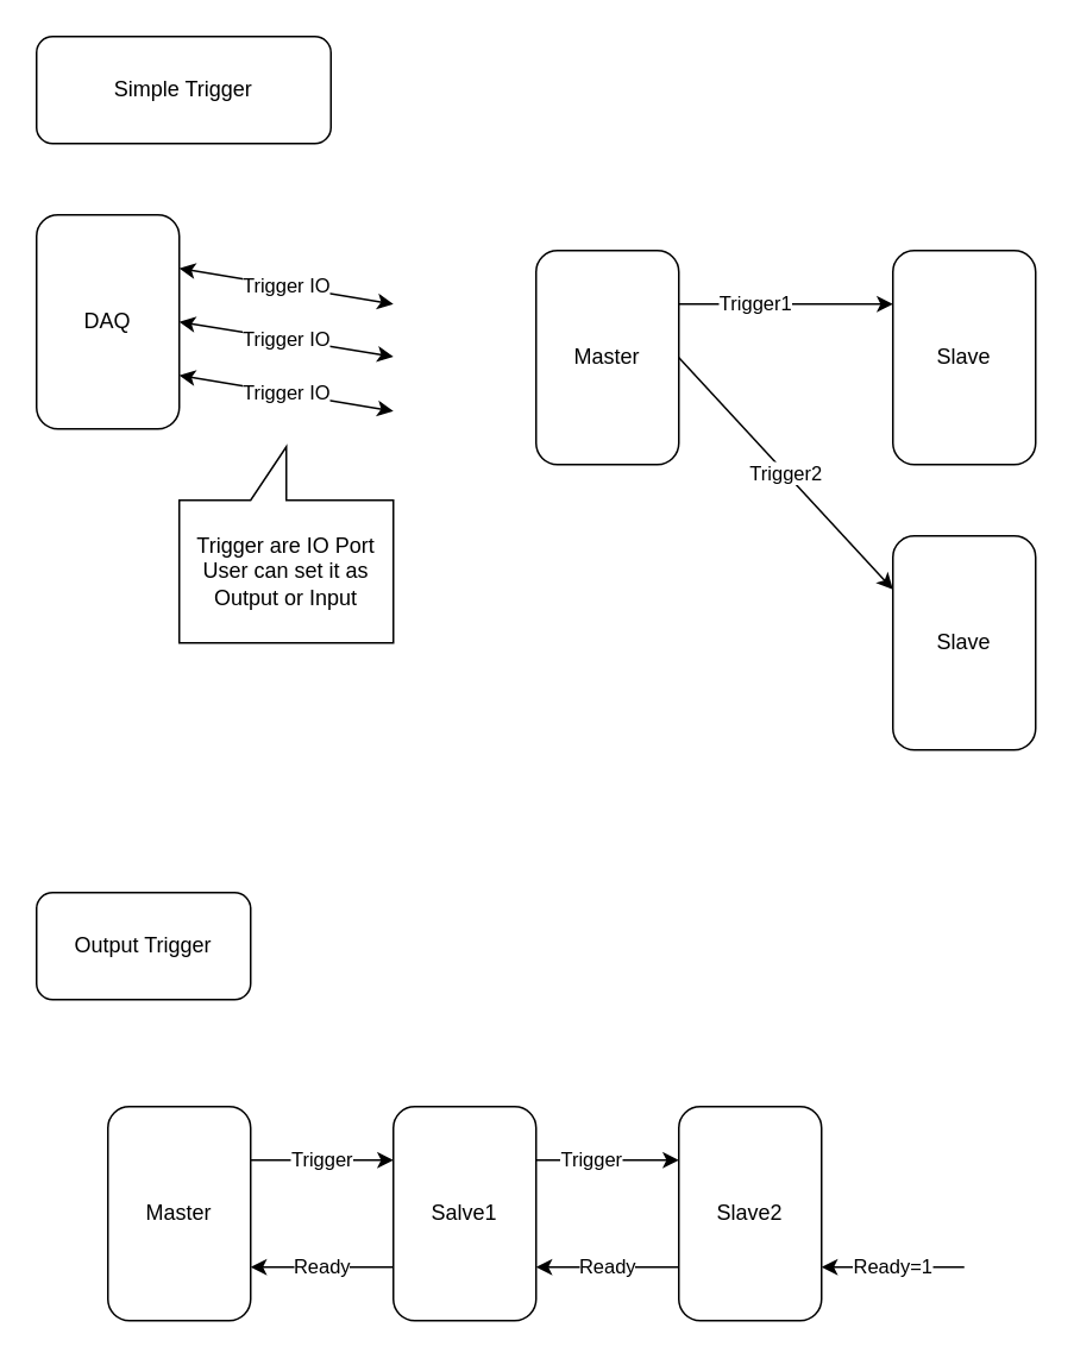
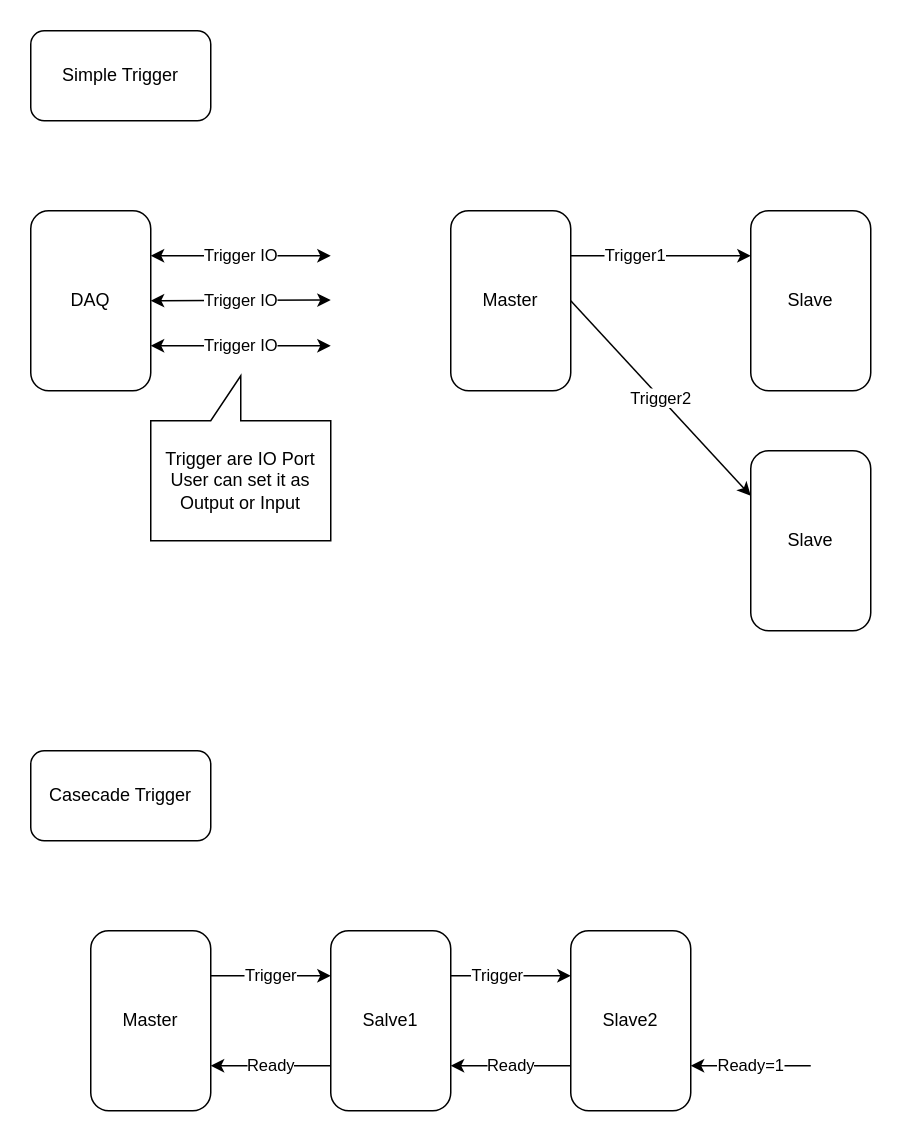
  <mxCell id="0" />
  <mxCell id="1" parent="0" />
- <mxCell id="2" value="Output Trigger" style="rounded=1;whiteSpace=wrap;html=1;" vertex="1" parent="1"><mxGeometry x="20" y="500" width="120" height="60" as="geometry" /></mxCell>
- <mxCell id="3" value="Simple Trigger" style="rounded=1;whiteSpace=wrap;html=1;" vertex="1" parent="1"><mxGeometry x="20" y="20" width="165" height="60" as="geometry" /></mxCell>
+ <mxCell id="2" value="Casecade Trigger" style="rounded=1;whiteSpace=wrap;html=1;" vertex="1" parent="1"><mxGeometry x="20" y="500" width="120" height="60" as="geometry" /></mxCell>
+ <mxCell id="3" value="Simple Trigger" style="rounded=1;whiteSpace=wrap;html=1;" vertex="1" parent="1"><mxGeometry x="20" y="20" width="120" height="60" as="geometry" /></mxCell>
  <mxCell id="4" style="edgeStyle=none;html=1;exitX=1;exitY=0.25;exitDx=0;exitDy=0;entryX=0;entryY=0.25;entryDx=0;entryDy=0;" edge="1" parent="1" source="7" target="8"><mxGeometry relative="1" as="geometry" /></mxCell>
  <mxCell id="5" value="Trigger1" style="edgeLabel;html=1;align=center;verticalAlign=middle;resizable=0;points=[];" vertex="1" connectable="0" parent="4"><mxGeometry x="-0.301" y="1" relative="1" as="geometry"><mxPoint as="offset" /></mxGeometry></mxCell>
  <mxCell id="6" value="Trigger2" style="edgeStyle=none;html=1;exitX=1;exitY=0.5;exitDx=0;exitDy=0;entryX=0;entryY=0.25;entryDx=0;entryDy=0;" edge="1" parent="1" source="7" target="9"><mxGeometry relative="1" as="geometry" /></mxCell>
  <mxCell id="7" value="Master" style="rounded=1;whiteSpace=wrap;html=1;" vertex="1" parent="1"><mxGeometry x="300" y="140" width="80" height="120" as="geometry" /></mxCell>
  <mxCell id="8" value="Slave" style="rounded=1;whiteSpace=wrap;html=1;" vertex="1" parent="1"><mxGeometry x="500" y="140" width="80" height="120" as="geometry" /></mxCell>
  <mxCell id="9" value="Slave" style="rounded=1;whiteSpace=wrap;html=1;" vertex="1" parent="1"><mxGeometry x="500" y="300" width="80" height="120" as="geometry" /></mxCell>
  <mxCell id="10" value="Trigger IO" style="edgeStyle=none;html=1;exitX=1;exitY=0.25;exitDx=0;exitDy=0;endArrow=classic;endFill=1;startArrow=classic;startFill=1;" edge="1" parent="1" source="11"><mxGeometry relative="1" as="geometry"><mxPoint x="220" y="170" as="targetPoint" /></mxGeometry></mxCell>
- <mxCell id="11" value="DAQ" style="rounded=1;whiteSpace=wrap;html=1;" vertex="1" parent="1"><mxGeometry x="20" y="120" width="80" height="120" as="geometry" /></mxCell>
+ <mxCell id="11" value="DAQ" style="rounded=1;whiteSpace=wrap;html=1;" vertex="1" parent="1"><mxGeometry x="20" y="140" width="80" height="120" as="geometry" /></mxCell>
  <mxCell id="12" value="Trigger IO" style="edgeStyle=none;html=1;exitX=1;exitY=0.5;exitDx=0;exitDy=0;endArrow=classic;endFill=1;startArrow=classic;startFill=1;" edge="1" parent="1" source="11"><mxGeometry relative="1" as="geometry"><mxPoint x="220" y="199.5" as="targetPoint" /><mxPoint x="140" y="199.5" as="sourcePoint" /></mxGeometry></mxCell>
  <mxCell id="13" value="Trigger IO" style="edgeStyle=none;html=1;exitX=1;exitY=0.75;exitDx=0;exitDy=0;endArrow=classic;endFill=1;startArrow=classic;startFill=1;" edge="1" parent="1" source="11"><mxGeometry relative="1" as="geometry"><mxPoint x="220" y="230" as="targetPoint" /><mxPoint x="140" y="230" as="sourcePoint" /></mxGeometry></mxCell>
  <mxCell id="14" value="Trigger are IO Port&lt;br&gt;User can set it as Output or Input" style="shape=callout;whiteSpace=wrap;html=1;perimeter=calloutPerimeter;direction=west;" vertex="1" parent="1"><mxGeometry x="100" y="250" width="120" height="110" as="geometry" /></mxCell>
  <mxCell id="15" value="Trigger" style="edgeStyle=none;html=1;exitX=1;exitY=0.25;exitDx=0;exitDy=0;entryX=0;entryY=0.25;entryDx=0;entryDy=0;startArrow=none;startFill=0;endArrow=classic;endFill=1;" edge="1" parent="1" source="16" target="20"><mxGeometry relative="1" as="geometry" /></mxCell>
  <mxCell id="16" value="Master" style="rounded=1;whiteSpace=wrap;html=1;" vertex="1" parent="1"><mxGeometry x="60" y="620" width="80" height="120" as="geometry" /></mxCell>
  <mxCell id="17" style="edgeStyle=none;html=1;exitX=1;exitY=0.25;exitDx=0;exitDy=0;entryX=0;entryY=0.25;entryDx=0;entryDy=0;startArrow=none;startFill=0;endArrow=classic;endFill=1;" edge="1" parent="1" source="20" target="22"><mxGeometry relative="1" as="geometry" /></mxCell>
  <mxCell id="18" value="Trigger" style="edgeLabel;html=1;align=center;verticalAlign=middle;resizable=0;points=[];" vertex="1" connectable="0" parent="17"><mxGeometry x="-0.252" y="1" relative="1" as="geometry"><mxPoint as="offset" /></mxGeometry></mxCell>
  <mxCell id="19" value="Ready" style="edgeStyle=none;html=1;exitX=0;exitY=0.75;exitDx=0;exitDy=0;entryX=1;entryY=0.75;entryDx=0;entryDy=0;startArrow=none;startFill=0;endArrow=classic;endFill=1;" edge="1" parent="1" source="20" target="16"><mxGeometry relative="1" as="geometry" /></mxCell>
  <mxCell id="20" value="Salve1" style="rounded=1;whiteSpace=wrap;html=1;" vertex="1" parent="1"><mxGeometry x="220" y="620" width="80" height="120" as="geometry" /></mxCell>
  <mxCell id="21" value="Ready" style="edgeStyle=none;html=1;exitX=0;exitY=0.75;exitDx=0;exitDy=0;entryX=1;entryY=0.75;entryDx=0;entryDy=0;startArrow=none;startFill=0;endArrow=classic;endFill=1;" edge="1" parent="1" source="22" target="20"><mxGeometry relative="1" as="geometry" /></mxCell>
  <mxCell id="22" value="Slave2" style="rounded=1;whiteSpace=wrap;html=1;" vertex="1" parent="1"><mxGeometry x="380" y="620" width="80" height="120" as="geometry" /></mxCell>
  <mxCell id="23" value="Ready=1" style="edgeStyle=none;html=1;exitX=0;exitY=0.75;exitDx=0;exitDy=0;entryX=1;entryY=0.75;entryDx=0;entryDy=0;startArrow=none;startFill=0;endArrow=classic;endFill=1;" edge="1" parent="1"><mxGeometry relative="1" as="geometry"><mxPoint x="540" y="710" as="sourcePoint" /><mxPoint x="460" y="710" as="targetPoint" /></mxGeometry></mxCell>
